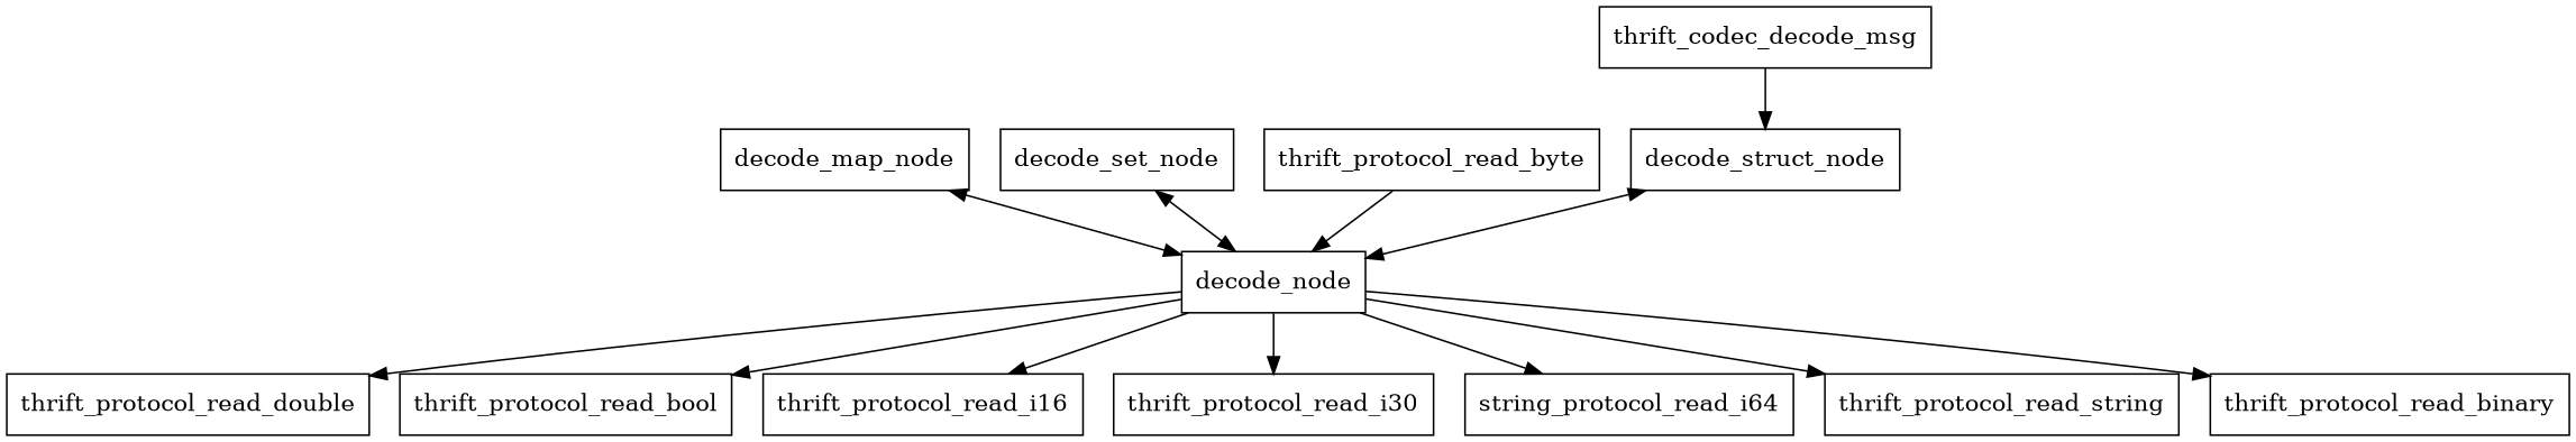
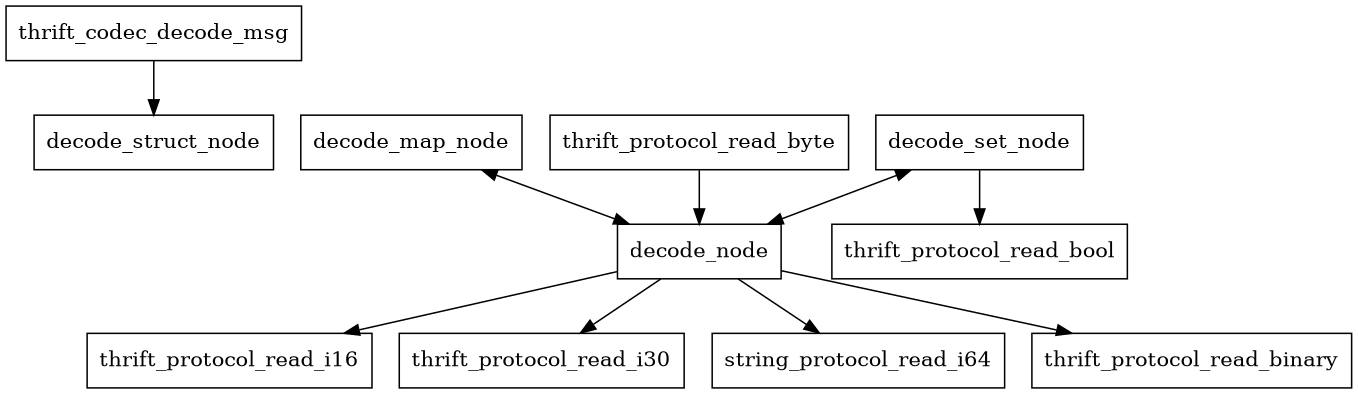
  digraph {
    node [shape=box]
    decode_struct_node
    decode_map_node
    decode_set_node
    decode_node
    thrift_codec_decode_msg
-   thrift_protocol_read_double
    thrift_protocol_read_bool
    thrift_protocol_read_i16
    n9 [label=thrift_protocol_read_i30]
    n10 [label=string_protocol_read_i64]
-   thrift_protocol_read_string
    thrift_protocol_read_binary
    thrift_protocol_read_byte
    subgraph sub_1 {
      rank=same
      decode_struct_node
      decode_map_node
      decode_set_node
    }
-   decode_struct_node -> decode_node [dir=both]
    decode_map_node -> decode_node [dir=both]
    decode_set_node -> decode_node [dir=both]
-   decode_node -> thrift_protocol_read_double
-   decode_node -> thrift_protocol_read_bool
+   decode_set_node -> thrift_protocol_read_bool
    decode_node -> thrift_protocol_read_i16
    decode_node -> n9
    decode_node -> n10
-   decode_node -> thrift_protocol_read_string
    decode_node -> thrift_protocol_read_binary
    thrift_codec_decode_msg -> decode_struct_node
    thrift_protocol_read_byte -> decode_node
  }
